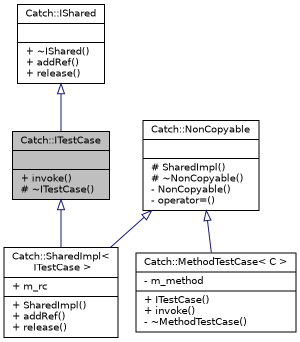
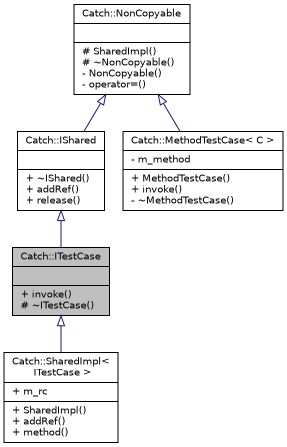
  digraph {
    node [color=black fillcolor=white fontname=Helvetica fontsize=10 shape=record style=filled]
    edge [arrowtail=onormal color=midnightblue dir=back fontname=Helvetica fontsize=10 labelfontname=Helvetica labelfontsize=10 style=solid]
    n1 [fillcolor=grey75 fontcolor=black height=0.2 label="{Catch::ITestCase\n||+ invoke()\l# ~ITestCase()\l}" width=0.4]
-   n2 [height=0.2 label="{Catch::SharedImpl\<\l ITestCase \>\n|+ m_rc\l|+ SharedImpl()\l+ addRef()\l+ release()\l}" width=0.4]
+   n2 [height=0.2 label="{Catch::SharedImpl\<\l ITestCase \>\n|+ m_rc\l|+ SharedImpl()\l+ addRef()\l+ method()\l}" width=0.4]
    n3 [height=0.2 label="{Catch::IShared\n||+ ~IShared()\l+ addRef()\l+ release()\l}" width=0.4]
    n4 [height=0.2 label="{Catch::NonCopyable\n||# SharedImpl()\l# ~NonCopyable()\l- NonCopyable()\l- operator=()\l}" width=0.4]
-   n5 [height=0.2 label="{Catch::MethodTestCase\< C \>\n|- m_method\l|+ ITestCase()\l+ invoke()\l- ~MethodTestCase()\l}" width=0.4]
+   n5 [height=0.2 label="{Catch::MethodTestCase\< C \>\n|- m_method\l|+ MethodTestCase()\l+ invoke()\l- ~MethodTestCase()\l}" width=0.4]
    n1 -> n2
    n3 -> n1
-   n4 -> n2
+   n4 -> n3
    n4 -> n5
  }
